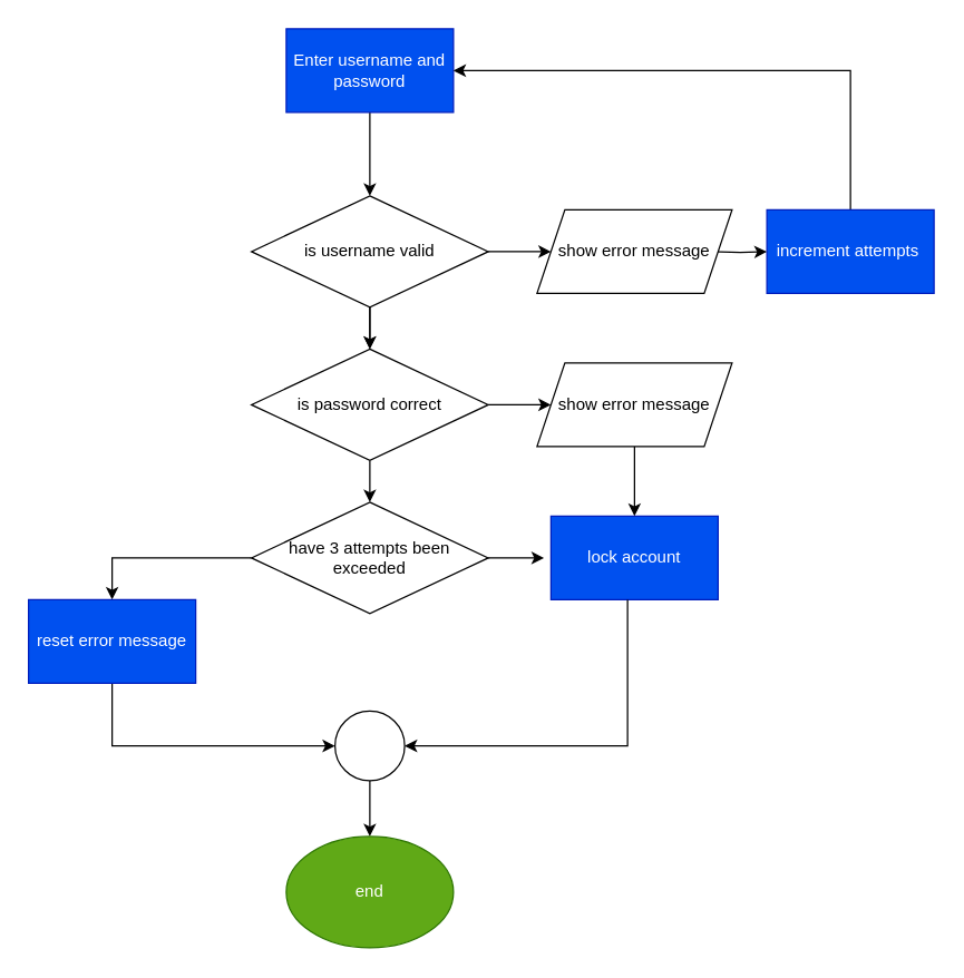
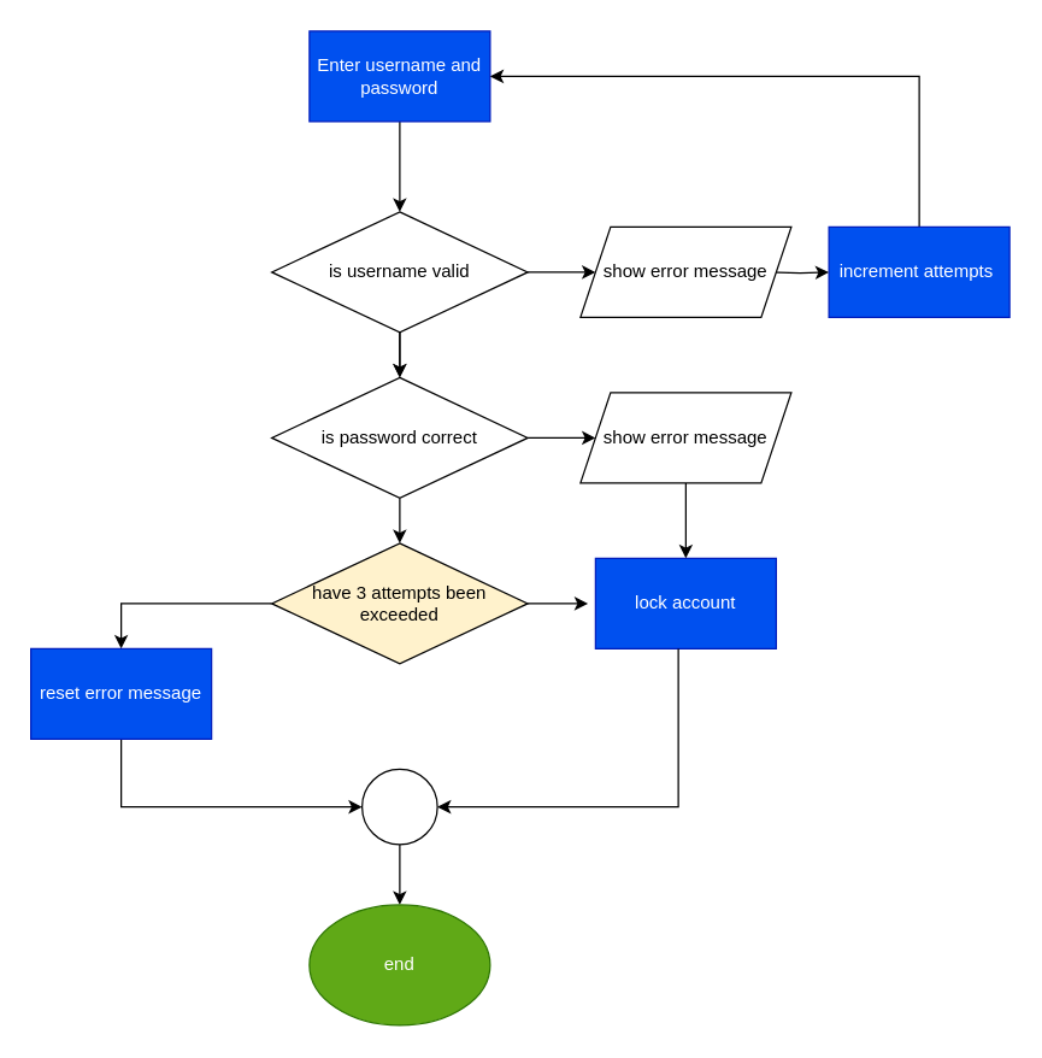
  <mxCell id="0" />
  <mxCell id="1" parent="0" />
  <mxCell id="2" value="" style="edgeStyle=orthogonalEdgeStyle;rounded=0;orthogonalLoop=1;jettySize=auto;html=1;" edge="1" parent="1" source="3" target="9"><mxGeometry relative="1" as="geometry" /></mxCell>
  <mxCell id="3" value="Enter username and password" style="rounded=0;whiteSpace=wrap;html=1;fillColor=#0050ef;fontColor=#ffffff;strokeColor=#001DBC;" vertex="1" parent="1"><mxGeometry x="205" y="20" width="120" height="60" as="geometry" /></mxCell>
  <mxCell id="4" style="edgeStyle=orthogonalEdgeStyle;rounded=0;orthogonalLoop=1;jettySize=auto;html=1;entryX=1;entryY=0.5;entryDx=0;entryDy=0;" edge="1" parent="1" source="5" target="3"><mxGeometry relative="1" as="geometry"><mxPoint x="440" y="30" as="targetPoint" /><Array as="points"><mxPoint x="610" y="50" /></Array></mxGeometry></mxCell>
  <mxCell id="5" value="increment attempts&amp;nbsp;" style="rounded=0;whiteSpace=wrap;html=1;fillColor=#0050ef;fontColor=#ffffff;strokeColor=#001DBC;" vertex="1" parent="1"><mxGeometry x="550" y="150" width="120" height="60" as="geometry" /></mxCell>
  <mxCell id="6" value="" style="edgeStyle=orthogonalEdgeStyle;rounded=0;orthogonalLoop=1;jettySize=auto;html=1;" edge="1" parent="1" source="9" target="12"><mxGeometry relative="1" as="geometry" /></mxCell>
  <mxCell id="7" value="" style="edgeStyle=orthogonalEdgeStyle;rounded=0;orthogonalLoop=1;jettySize=auto;html=1;" edge="1" parent="1" source="9" target="12"><mxGeometry relative="1" as="geometry" /></mxCell>
  <mxCell id="8" value="" style="edgeStyle=orthogonalEdgeStyle;rounded=0;orthogonalLoop=1;jettySize=auto;html=1;" edge="1" parent="1" source="9" target="26"><mxGeometry relative="1" as="geometry" /></mxCell>
  <mxCell id="9" value="is username valid" style="rhombus;whiteSpace=wrap;html=1;" vertex="1" parent="1"><mxGeometry x="180" y="140" width="170" height="80" as="geometry" /></mxCell>
  <mxCell id="10" value="" style="edgeStyle=orthogonalEdgeStyle;rounded=0;orthogonalLoop=1;jettySize=auto;html=1;" edge="1" parent="1" source="12" target="15"><mxGeometry relative="1" as="geometry" /></mxCell>
  <mxCell id="11" value="" style="edgeStyle=orthogonalEdgeStyle;rounded=0;orthogonalLoop=1;jettySize=auto;html=1;" edge="1" parent="1" source="12" target="25"><mxGeometry relative="1" as="geometry" /></mxCell>
  <mxCell id="12" value="is password correct" style="rhombus;whiteSpace=wrap;html=1;" vertex="1" parent="1"><mxGeometry x="180" y="250" width="170" height="80" as="geometry" /></mxCell>
  <mxCell id="13" value="" style="edgeStyle=orthogonalEdgeStyle;rounded=0;orthogonalLoop=1;jettySize=auto;html=1;" edge="1" parent="1" source="15"><mxGeometry relative="1" as="geometry"><mxPoint x="390" y="400" as="targetPoint" /></mxGeometry></mxCell>
  <mxCell id="14" style="edgeStyle=orthogonalEdgeStyle;rounded=0;orthogonalLoop=1;jettySize=auto;html=1;entryX=0.5;entryY=0;entryDx=0;entryDy=0;" edge="1" parent="1" source="15" target="20"><mxGeometry relative="1" as="geometry" /></mxCell>
- <mxCell id="15" value="have 3 attempts been exceeded" style="rhombus;whiteSpace=wrap;html=1;" vertex="1" parent="1"><mxGeometry x="180" y="360" width="170" height="80" as="geometry" /></mxCell>
+ <mxCell id="15" value="have 3 attempts been exceeded" style="rhombus;whiteSpace=wrap;html=1;fillColor=#fff2cc;" vertex="1" parent="1"><mxGeometry x="180" y="360" width="170" height="80" as="geometry" /></mxCell>
  <mxCell id="16" value="" style="edgeStyle=orthogonalEdgeStyle;rounded=0;orthogonalLoop=1;jettySize=auto;html=1;" edge="1" parent="1" target="5"><mxGeometry relative="1" as="geometry"><mxPoint x="510" y="180" as="sourcePoint" /></mxGeometry></mxCell>
  <mxCell id="17" value="lock account" style="rounded=0;whiteSpace=wrap;html=1;fillColor=#0050ef;fontColor=#ffffff;strokeColor=#001DBC;" vertex="1" parent="1"><mxGeometry x="395" y="370" width="120" height="60" as="geometry" /></mxCell>
  <mxCell id="18" style="edgeStyle=orthogonalEdgeStyle;rounded=0;orthogonalLoop=1;jettySize=auto;html=1;entryX=1;entryY=0.5;entryDx=0;entryDy=0;" edge="1" parent="1" target="22"><mxGeometry relative="1" as="geometry"><mxPoint x="450" y="430" as="sourcePoint" /><Array as="points"><mxPoint x="450" y="535" /></Array></mxGeometry></mxCell>
  <mxCell id="19" style="edgeStyle=orthogonalEdgeStyle;rounded=0;orthogonalLoop=1;jettySize=auto;html=1;entryX=0;entryY=0.5;entryDx=0;entryDy=0;" edge="1" parent="1" source="20" target="22"><mxGeometry relative="1" as="geometry"><Array as="points"><mxPoint x="80" y="535" /></Array></mxGeometry></mxCell>
  <mxCell id="20" value="reset error message" style="rounded=0;whiteSpace=wrap;html=1;fillColor=#0050ef;fontColor=#ffffff;strokeColor=#001DBC;" vertex="1" parent="1"><mxGeometry x="20" y="430" width="120" height="60" as="geometry" /></mxCell>
  <mxCell id="21" value="" style="edgeStyle=orthogonalEdgeStyle;rounded=0;orthogonalLoop=1;jettySize=auto;html=1;" edge="1" parent="1" source="22"><mxGeometry relative="1" as="geometry"><mxPoint x="265" y="600" as="targetPoint" /></mxGeometry></mxCell>
  <mxCell id="22" value="" style="ellipse;whiteSpace=wrap;html=1;aspect=fixed;" vertex="1" parent="1"><mxGeometry x="240" y="510" width="50" height="50" as="geometry" /></mxCell>
  <mxCell id="23" value="end" style="ellipse;whiteSpace=wrap;html=1;fillColor=#60a917;fontColor=#ffffff;strokeColor=#2D7600;" vertex="1" parent="1"><mxGeometry x="205" y="600" width="120" height="80" as="geometry" /></mxCell>
  <mxCell id="24" value="" style="edgeStyle=orthogonalEdgeStyle;rounded=0;orthogonalLoop=1;jettySize=auto;html=1;" edge="1" parent="1" source="25" target="17"><mxGeometry relative="1" as="geometry" /></mxCell>
  <mxCell id="25" value="show error message" style="shape=parallelogram;perimeter=parallelogramPerimeter;whiteSpace=wrap;html=1;fixedSize=1;" vertex="1" parent="1"><mxGeometry x="385" y="260" width="140" height="60" as="geometry" /></mxCell>
  <mxCell id="26" value="show error message" style="shape=parallelogram;perimeter=parallelogramPerimeter;whiteSpace=wrap;html=1;fixedSize=1;" vertex="1" parent="1"><mxGeometry x="385" y="150" width="140" height="60" as="geometry" /></mxCell>
